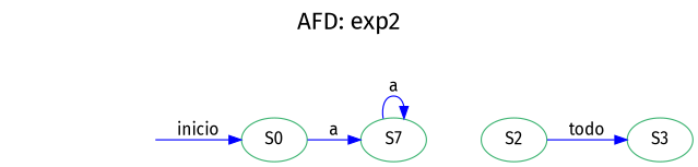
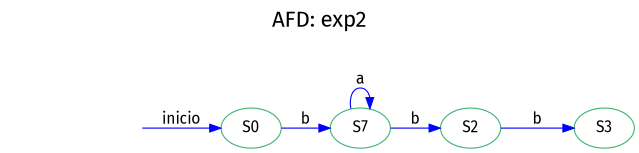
  digraph {
    fontname="Fira Sans"
    fontsize=20
    label="AFD: exp2"
    labelloc=t
    rankdir=LR
    node [color=mediumseagreen fontname="Fira Sans"]
    edge [color=blue fontname="Fira Sans"]
    n1 [label=S0]
    n2 [label=S7]
    n3 [label=S2]
    n4 [label=S3]
    secret_node [style=invis]
-   n1 -> n2 [label=a]
+   n1 -> n2 [label=b]
    n2 -> n2 [label=a]
-   n3 -> n4 [label=todo]
+   n2 -> n3 [label=b]
+   n3 -> n4 [label=b]
    secret_node -> n1 [label=inicio]
  }
